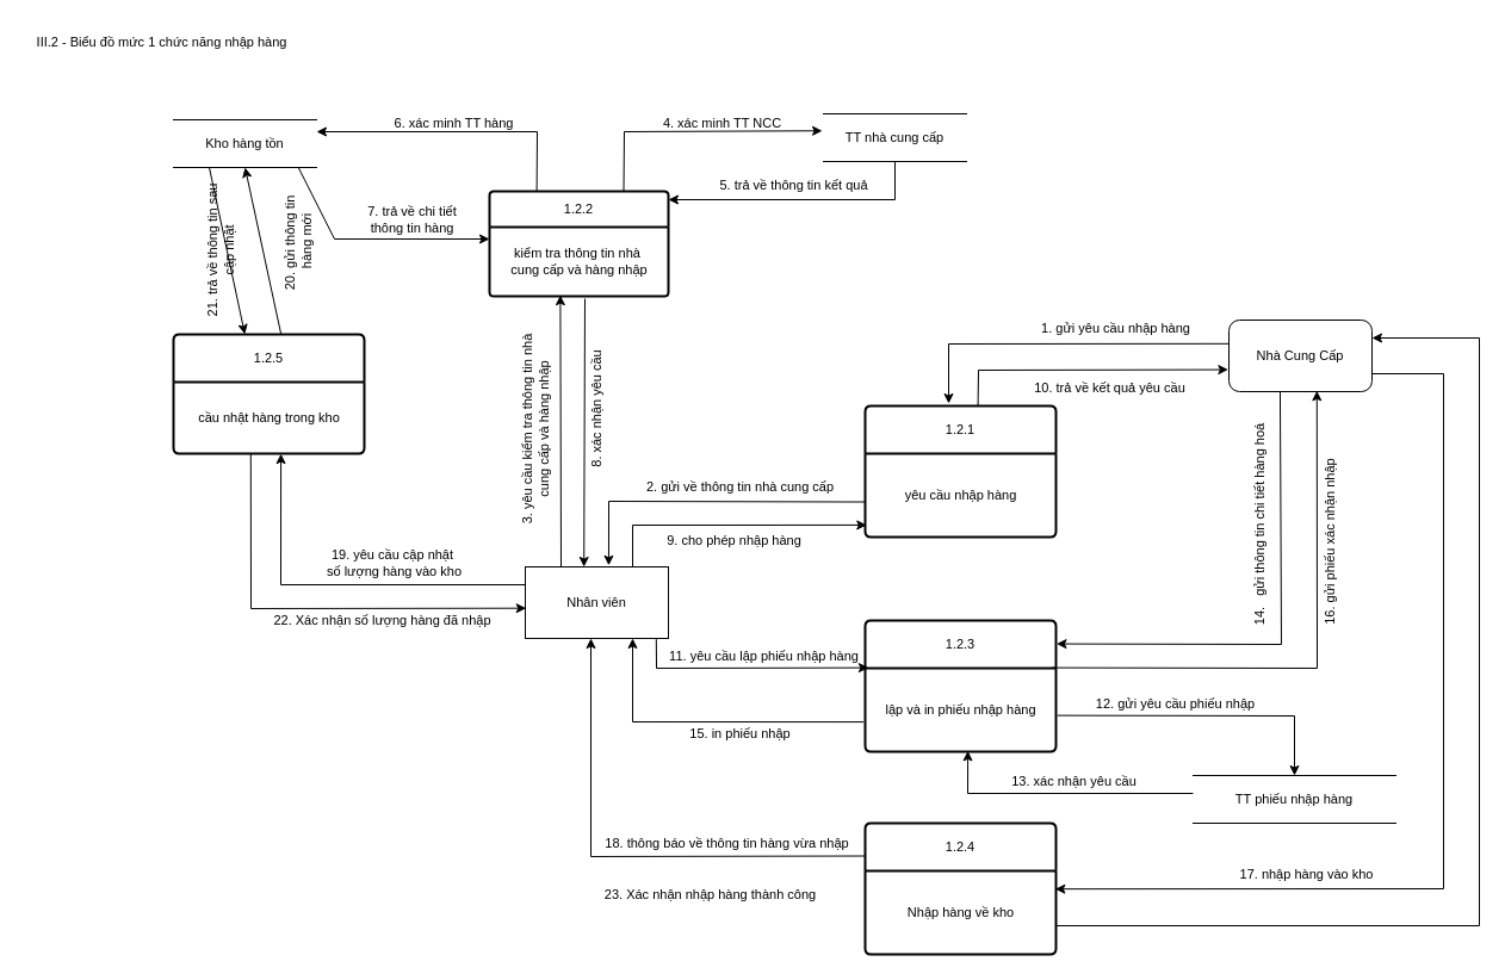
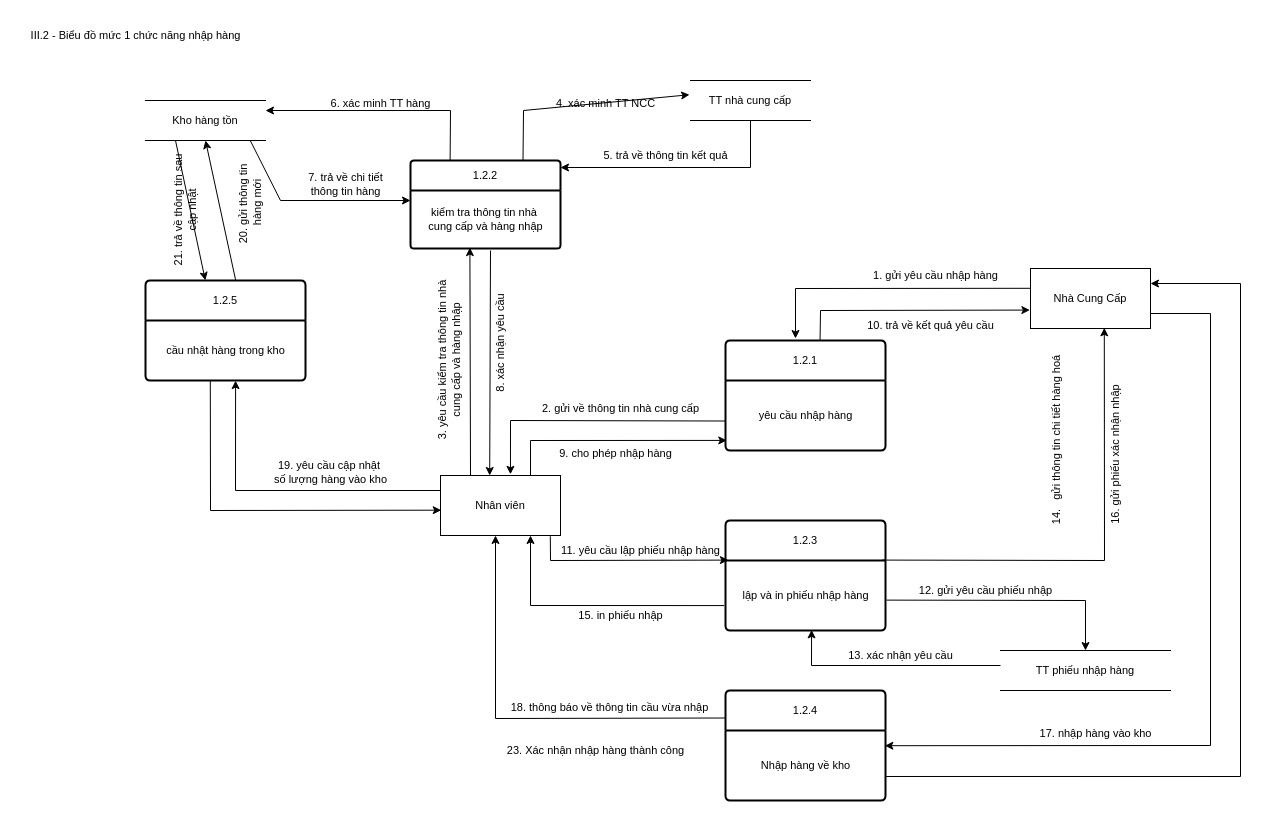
  <mxCell id="0" />
  <mxCell id="1" parent="0" />
  <mxCell id="2" value="1.2.3" style="swimlane;childLayout=stackLayout;horizontal=1;startSize=40;horizontalStack=0;rounded=1;fontSize=11;fontStyle=0;strokeWidth=2;resizeParent=0;resizeLast=1;shadow=0;dashed=0;align=center;arcSize=4;whiteSpace=wrap;html=1;" vertex="1" parent="1"><mxGeometry x="725" y="520" width="160" height="110" as="geometry"><mxRectangle x="515" y="-17" width="60" height="50" as="alternateBounds" /></mxGeometry></mxCell>
  <mxCell id="3" value="lập và in phiếu nhập hàng" style="text;html=1;align=center;verticalAlign=middle;resizable=0;points=[];autosize=1;strokeColor=none;fillColor=none;fontSize=11;" vertex="1" parent="2"><mxGeometry y="40" width="160" height="70" as="geometry" /></mxCell>
  <mxCell id="4" value="III.2 - Biểu đồ mức 1 chức năng nhập hàng" style="text;html=1;align=center;verticalAlign=middle;resizable=0;points=[];autosize=1;strokeColor=none;fillColor=none;fontSize=11;" vertex="1" parent="1"><mxGeometry x="20" y="20" width="230" height="30" as="geometry" /></mxCell>
- <mxCell id="5" value="Nhà Cung Cấp" style="whiteSpace=wrap;html=1;fontSize=11;rounded=1;" vertex="1" parent="1"><mxGeometry x="1030" y="268" width="120" height="60" as="geometry" /></mxCell>
+ <mxCell id="5" value="Nhà Cung Cấp" style="rounded=0;whiteSpace=wrap;html=1;fontSize=11;" vertex="1" parent="1"><mxGeometry x="1030" y="268" width="120" height="60" as="geometry" /></mxCell>
  <mxCell id="6" value="1.2.4" style="swimlane;childLayout=stackLayout;horizontal=1;startSize=40;horizontalStack=0;rounded=1;fontSize=11;fontStyle=0;strokeWidth=2;resizeParent=0;resizeLast=1;shadow=0;dashed=0;align=center;arcSize=4;whiteSpace=wrap;html=1;" vertex="1" parent="1"><mxGeometry x="725" y="690" width="160" height="110" as="geometry"><mxRectangle x="515" y="-17" width="60" height="50" as="alternateBounds" /></mxGeometry></mxCell>
  <mxCell id="7" value="Nhập&amp;nbsp;&lt;span style=&quot;background-color: transparent; color: light-dark(rgb(0, 0, 0), rgb(255, 255, 255));&quot;&gt;hàng về kho&lt;/span&gt;" style="text;html=1;align=center;verticalAlign=middle;resizable=0;points=[];autosize=1;strokeColor=none;fillColor=none;fontSize=11;" vertex="1" parent="6"><mxGeometry y="40" width="160" height="70" as="geometry" /></mxCell>
  <mxCell id="8" value="1.2.1" style="swimlane;childLayout=stackLayout;horizontal=1;startSize=40;horizontalStack=0;rounded=1;fontSize=11;fontStyle=0;strokeWidth=2;resizeParent=0;resizeLast=1;shadow=0;dashed=0;align=center;arcSize=4;whiteSpace=wrap;html=1;" vertex="1" parent="1"><mxGeometry x="725" y="340" width="160" height="110" as="geometry"><mxRectangle x="515" y="-17" width="60" height="50" as="alternateBounds" /></mxGeometry></mxCell>
  <mxCell id="9" value="yêu cầu nhập hàng" style="text;html=1;align=center;verticalAlign=middle;resizable=0;points=[];autosize=1;strokeColor=none;fillColor=none;fontSize=11;" vertex="1" parent="8"><mxGeometry y="40" width="160" height="70" as="geometry" /></mxCell>
  <mxCell id="10" value="TT phiếu nhập hàng" style="shape=partialRectangle;whiteSpace=wrap;html=1;left=0;right=0;fillColor=none;fontSize=11;" vertex="1" parent="1"><mxGeometry x="1000" y="650" width="170" height="40" as="geometry" /></mxCell>
  <mxCell id="11" value="Nhân viên" style="rounded=0;whiteSpace=wrap;html=1;fontSize=11;" vertex="1" parent="1"><mxGeometry x="440" y="475" width="120" height="60" as="geometry" /></mxCell>
  <mxCell id="12" value="" style="endArrow=classic;html=1;rounded=0;exitX=-0.003;exitY=0.33;exitDx=0;exitDy=0;exitPerimeter=0;fontSize=11;" edge="1" parent="1" source="5"><mxGeometry width="50" height="50" relative="1" as="geometry"><mxPoint x="765" y="440" as="sourcePoint" /><mxPoint x="795" y="338" as="targetPoint" /><Array as="points"><mxPoint x="795" y="288" /></Array></mxGeometry></mxCell>
  <mxCell id="13" value="1. gửi yêu cầu nhập hàng" style="text;html=1;align=center;verticalAlign=middle;resizable=0;points=[];autosize=1;strokeColor=none;fillColor=none;fontSize=11;" vertex="1" parent="1"><mxGeometry x="860" y="260" width="150" height="30" as="geometry" /></mxCell>
  <mxCell id="14" value="" style="endArrow=classic;html=1;rounded=0;exitX=0.003;exitY=0.579;exitDx=0;exitDy=0;exitPerimeter=0;entryX=0.583;entryY=-0.02;entryDx=0;entryDy=0;entryPerimeter=0;fontSize=11;" edge="1" parent="1" source="9" target="11"><mxGeometry width="50" height="50" relative="1" as="geometry"><mxPoint x="725" y="400" as="sourcePoint" /><mxPoint x="510" y="470" as="targetPoint" /><Array as="points"><mxPoint x="510" y="420" /></Array></mxGeometry></mxCell>
  <mxCell id="15" value="&lt;font&gt;2. gửi về thông tin nhà cung cấp&lt;/font&gt;" style="text;html=1;align=center;verticalAlign=middle;resizable=0;points=[];autosize=1;strokeColor=none;fillColor=none;fontSize=11;" vertex="1" parent="1"><mxGeometry x="530" y="393" width="180" height="30" as="geometry" /></mxCell>
  <mxCell id="16" value="1.2.2" style="swimlane;childLayout=stackLayout;horizontal=1;startSize=30;horizontalStack=0;rounded=1;fontSize=11;fontStyle=0;strokeWidth=2;resizeParent=0;resizeLast=1;shadow=0;dashed=0;align=center;arcSize=4;whiteSpace=wrap;html=1;" vertex="1" parent="1"><mxGeometry x="410" y="160" width="150" height="88" as="geometry"><mxRectangle x="515" y="-17" width="60" height="50" as="alternateBounds" /></mxGeometry></mxCell>
  <mxCell id="17" value="kiểm tra thông tin nhà&amp;nbsp;&lt;div&gt;cung cấp&amp;nbsp;&lt;span style=&quot;background-color: transparent; color: light-dark(rgb(0, 0, 0), rgb(255, 255, 255));&quot;&gt;và hàng nhập&lt;/span&gt;&lt;/div&gt;" style="text;html=1;align=center;verticalAlign=middle;resizable=0;points=[];autosize=1;strokeColor=none;fillColor=none;fontSize=11;" vertex="1" parent="16"><mxGeometry y="30" width="150" height="58" as="geometry" /></mxCell>
  <mxCell id="18" value="" style="endArrow=classic;html=1;rounded=0;exitX=0.25;exitY=0;exitDx=0;exitDy=0;entryX=0.396;entryY=0.985;entryDx=0;entryDy=0;entryPerimeter=0;fontSize=11;" edge="1" parent="1" source="11" target="17"><mxGeometry width="50" height="50" relative="1" as="geometry"><mxPoint x="620" y="390" as="sourcePoint" /><mxPoint x="470" y="310" as="targetPoint" /></mxGeometry></mxCell>
  <mxCell id="19" value="&lt;font&gt;3. yêu cầu kiểm tra thông tin nhà&lt;/font&gt;&lt;div&gt;&lt;font&gt;cung cấp và hàng nhập&lt;/font&gt;&lt;/div&gt;" style="text;html=1;align=center;verticalAlign=middle;resizable=0;points=[];autosize=1;strokeColor=none;fillColor=none;rotation=-90;fontSize=11;" vertex="1" parent="1"><mxGeometry x="359" y="340" width="180" height="40" as="geometry" /></mxCell>
- <mxCell id="20" value="TT nhà cung cấp" style="shape=partialRectangle;whiteSpace=wrap;html=1;left=0;right=0;fillColor=none;fontSize=11;" vertex="1" parent="1"><mxGeometry x="690" y="95" width="120" height="40" as="geometry" /></mxCell>
+ <mxCell id="20" value="TT nhà cung cấp" style="shape=partialRectangle;whiteSpace=wrap;html=1;left=0;right=0;fillColor=none;fontSize=11;" vertex="1" parent="1"><mxGeometry x="690" y="80" width="120" height="40" as="geometry" /></mxCell>
  <mxCell id="21" value="" style="endArrow=classic;html=1;rounded=0;entryX=0.41;entryY=0;entryDx=0;entryDy=0;entryPerimeter=0;fontSize=11;" edge="1" parent="1" target="11"><mxGeometry width="50" height="50" relative="1" as="geometry"><mxPoint x="490" y="250" as="sourcePoint" /><mxPoint x="489" y="470" as="targetPoint" /></mxGeometry></mxCell>
  <mxCell id="22" value="&lt;font&gt;8. xác nhận yêu cầu&lt;/font&gt;" style="text;html=1;align=center;verticalAlign=middle;resizable=0;points=[];autosize=1;strokeColor=none;fillColor=none;rotation=-90;fontSize=11;" vertex="1" parent="1"><mxGeometry x="440" y="328" width="120" height="30" as="geometry" /></mxCell>
  <mxCell id="23" value="" style="endArrow=classic;html=1;rounded=0;exitX=0.75;exitY=0;exitDx=0;exitDy=0;entryX=-0.008;entryY=0.356;entryDx=0;entryDy=0;entryPerimeter=0;fontSize=11;" edge="1" parent="1" source="16" target="20"><mxGeometry width="50" height="50" relative="1" as="geometry"><mxPoint x="610" y="180" as="sourcePoint" /><mxPoint x="660" y="130" as="targetPoint" /><Array as="points"><mxPoint x="523" y="110" /></Array></mxGeometry></mxCell>
  <mxCell id="24" value="&lt;font&gt;4. xác minh TT NCC&lt;/font&gt;" style="text;html=1;align=center;verticalAlign=middle;resizable=0;points=[];autosize=1;strokeColor=none;fillColor=none;rotation=0;fontSize=11;" vertex="1" parent="1"><mxGeometry x="545" y="88" width="120" height="30" as="geometry" /></mxCell>
  <mxCell id="25" value="" style="endArrow=classic;html=1;rounded=0;exitX=0.5;exitY=1;exitDx=0;exitDy=0;entryX=1;entryY=0;entryDx=0;entryDy=0;fontSize=11;" edge="1" parent="1" source="20"><mxGeometry width="50" height="50" relative="1" as="geometry"><mxPoint x="750" y="142" as="sourcePoint" /><mxPoint x="560" y="167" as="targetPoint" /><Array as="points"><mxPoint x="750" y="167" /></Array></mxGeometry></mxCell>
  <mxCell id="26" value="&lt;font&gt;5. trả về thông tin kết quả&lt;/font&gt;" style="text;html=1;align=center;verticalAlign=middle;resizable=0;points=[];autosize=1;strokeColor=none;fillColor=none;rotation=0;fontSize=11;" vertex="1" parent="1"><mxGeometry x="590" y="140" width="150" height="30" as="geometry" /></mxCell>
  <mxCell id="27" value="" style="endArrow=classic;html=1;rounded=0;exitX=0.75;exitY=0;exitDx=0;exitDy=0;entryX=0.008;entryY=0.856;entryDx=0;entryDy=0;entryPerimeter=0;fontSize=11;" edge="1" parent="1" source="11" target="9"><mxGeometry width="50" height="50" relative="1" as="geometry"><mxPoint x="810" y="480" as="sourcePoint" /><mxPoint x="860" y="430" as="targetPoint" /><Array as="points"><mxPoint x="530" y="440" /></Array></mxGeometry></mxCell>
  <mxCell id="28" value="&lt;font&gt;9. cho phép nhập hàng&lt;/font&gt;" style="text;html=1;align=center;verticalAlign=middle;resizable=0;points=[];autosize=1;strokeColor=none;fillColor=none;fontSize=11;" vertex="1" parent="1"><mxGeometry x="545" y="438" width="140" height="30" as="geometry" /></mxCell>
  <mxCell id="29" value="" style="endArrow=classic;html=1;rounded=0;exitX=0.591;exitY=0.002;exitDx=0;exitDy=0;exitPerimeter=0;entryX=-0.005;entryY=0.693;entryDx=0;entryDy=0;entryPerimeter=0;fontSize=11;" edge="1" parent="1" source="8" target="5"><mxGeometry width="50" height="50" relative="1" as="geometry"><mxPoint x="860" y="380" as="sourcePoint" /><mxPoint x="910" y="330" as="targetPoint" /><Array as="points"><mxPoint x="820" y="310" /></Array></mxGeometry></mxCell>
  <mxCell id="30" value="&lt;font&gt;10. trả về kết quả yêu cầu&lt;/font&gt;" style="text;html=1;align=center;verticalAlign=middle;resizable=0;points=[];autosize=1;strokeColor=none;fillColor=none;fontSize=11;" vertex="1" parent="1"><mxGeometry x="855" y="310" width="150" height="30" as="geometry" /></mxCell>
- <mxCell id="31" value="" style="endArrow=classic;html=1;rounded=0;exitX=0.358;exitY=0.993;exitDx=0;exitDy=0;exitPerimeter=0;entryX=1.003;entryY=0.178;entryDx=0;entryDy=0;entryPerimeter=0;fontSize=11;" edge="1" parent="1" source="5" target="2"><mxGeometry width="50" height="50" relative="1" as="geometry"><mxPoint x="860" y="560" as="sourcePoint" /><mxPoint x="910" y="510" as="targetPoint" /><Array as="points"><mxPoint x="1074" y="540" /></Array></mxGeometry></mxCell>
  <mxCell id="32" value="14.&amp;nbsp; &amp;nbsp;gửi thông tin chi tiết hàng hoá" style="text;html=1;align=center;verticalAlign=middle;resizable=0;points=[];autosize=1;strokeColor=none;fillColor=none;rotation=-90;fontSize=11;" vertex="1" parent="1"><mxGeometry x="961" y="425" width="190" height="30" as="geometry" /></mxCell>
  <mxCell id="33" value="" style="endArrow=classic;html=1;rounded=0;exitX=0.915;exitY=1.012;exitDx=0;exitDy=0;entryX=0.018;entryY=0.36;entryDx=0;entryDy=0;entryPerimeter=0;exitPerimeter=0;fontSize=11;" edge="1" parent="1" source="11" target="2"><mxGeometry width="50" height="50" relative="1" as="geometry"><mxPoint x="750" y="540" as="sourcePoint" /><mxPoint x="800" y="490" as="targetPoint" /><Array as="points"><mxPoint x="550" y="560" /></Array></mxGeometry></mxCell>
  <mxCell id="34" value="&lt;font&gt;11. yêu cầu lập phiếu nhập hàng&lt;/font&gt;" style="text;html=1;align=center;verticalAlign=middle;resizable=0;points=[];autosize=1;strokeColor=none;fillColor=none;fontSize=11;" vertex="1" parent="1"><mxGeometry x="550" y="535" width="180" height="30" as="geometry" /></mxCell>
  <mxCell id="35" value="" style="endArrow=classic;html=1;rounded=0;exitX=1.007;exitY=0.566;exitDx=0;exitDy=0;entryX=0.5;entryY=0;entryDx=0;entryDy=0;exitPerimeter=0;fontSize=11;" edge="1" parent="1" source="3" target="10"><mxGeometry width="50" height="50" relative="1" as="geometry"><mxPoint x="885" y="596" as="sourcePoint" /><mxPoint x="1191.02" y="596.36" as="targetPoint" /><Array as="points"><mxPoint x="1085" y="600" /></Array></mxGeometry></mxCell>
  <mxCell id="36" value="12. gửi yêu cầu phiếu nhập" style="text;html=1;align=center;verticalAlign=middle;resizable=0;points=[];autosize=1;strokeColor=none;fillColor=none;fontSize=11;" vertex="1" parent="1"><mxGeometry x="905" y="575" width="160" height="30" as="geometry" /></mxCell>
  <mxCell id="37" value="" style="endArrow=classic;html=1;rounded=0;entryX=0.538;entryY=0.991;entryDx=0;entryDy=0;entryPerimeter=0;exitX=0;exitY=0.25;exitDx=0;exitDy=0;fontSize=11;" edge="1" parent="1" target="3"><mxGeometry width="50" height="50" relative="1" as="geometry"><mxPoint x="1000" y="665" as="sourcePoint" /><mxPoint x="811.4" y="637.17" as="targetPoint" /><Array as="points"><mxPoint x="811" y="665" /></Array></mxGeometry></mxCell>
  <mxCell id="38" value="13. xác nhận yêu cầu" style="text;html=1;align=center;verticalAlign=middle;resizable=0;points=[];autosize=1;strokeColor=none;fillColor=none;fontSize=11;" vertex="1" parent="1"><mxGeometry x="835" y="640" width="130" height="30" as="geometry" /></mxCell>
  <mxCell id="39" value="" style="endArrow=classic;html=1;rounded=0;exitX=-0.008;exitY=0.644;exitDx=0;exitDy=0;exitPerimeter=0;entryX=0.75;entryY=1;entryDx=0;entryDy=0;fontSize=11;" edge="1" parent="1" source="3" target="11"><mxGeometry width="50" height="50" relative="1" as="geometry"><mxPoint x="710" y="610" as="sourcePoint" /><mxPoint x="760" y="560" as="targetPoint" /><Array as="points"><mxPoint x="530" y="605" /></Array></mxGeometry></mxCell>
  <mxCell id="40" value="" style="endArrow=classic;html=1;rounded=0;entryX=0.615;entryY=0.989;entryDx=0;entryDy=0;entryPerimeter=0;exitX=0.979;exitY=-0.006;exitDx=0;exitDy=0;exitPerimeter=0;fontSize=11;" edge="1" parent="1" source="3" target="5"><mxGeometry width="50" height="50" relative="1" as="geometry"><mxPoint x="890" y="560" as="sourcePoint" /><mxPoint x="1050" y="510" as="targetPoint" /><Array as="points"><mxPoint x="1104" y="560" /></Array></mxGeometry></mxCell>
  <mxCell id="41" value="15. in phiếu nhập" style="text;html=1;align=center;verticalAlign=middle;resizable=0;points=[];autosize=1;strokeColor=none;fillColor=none;fontSize=11;" vertex="1" parent="1"><mxGeometry x="565" y="600" width="110" height="30" as="geometry" /></mxCell>
  <mxCell id="42" value="16. gửi phiếu xác nhận nhập&amp;nbsp;" style="text;html=1;align=center;verticalAlign=middle;resizable=0;points=[];autosize=1;strokeColor=none;fillColor=none;rotation=-90;fontSize=11;" vertex="1" parent="1"><mxGeometry x="1030" y="438" width="170" height="30" as="geometry" /></mxCell>
  <mxCell id="43" value="" style="endArrow=classic;html=1;rounded=0;entryX=0.996;entryY=0.217;entryDx=0;entryDy=0;entryPerimeter=0;exitX=1;exitY=0.75;exitDx=0;exitDy=0;fontSize=11;" edge="1" parent="1" source="5" target="7"><mxGeometry width="50" height="50" relative="1" as="geometry"><mxPoint x="1080" y="490" as="sourcePoint" /><mxPoint x="1130" y="440" as="targetPoint" /><Array as="points"><mxPoint x="1210" y="313" /><mxPoint x="1210" y="745" /></Array></mxGeometry></mxCell>
  <mxCell id="44" value="17. nhập hàng vào kho" style="text;html=1;align=center;verticalAlign=middle;resizable=0;points=[];autosize=1;strokeColor=none;fillColor=none;fontSize=11;" vertex="1" parent="1"><mxGeometry x="1025" y="718" width="140" height="30" as="geometry" /></mxCell>
  <mxCell id="45" value="" style="endArrow=classic;html=1;rounded=0;exitX=1.004;exitY=0.657;exitDx=0;exitDy=0;exitPerimeter=0;entryX=1;entryY=0.25;entryDx=0;entryDy=0;fontSize=11;" edge="1" parent="1" source="7" target="5"><mxGeometry width="50" height="50" relative="1" as="geometry"><mxPoint x="1100" y="620" as="sourcePoint" /><mxPoint x="1150" y="570" as="targetPoint" /><Array as="points"><mxPoint x="1240" y="776" /><mxPoint x="1240" y="283" /></Array></mxGeometry></mxCell>
  <mxCell id="46" value="Kho hàng tồn" style="shape=partialRectangle;whiteSpace=wrap;html=1;left=0;right=0;fillColor=none;fontSize=11;" vertex="1" parent="1"><mxGeometry x="145" y="100" width="120" height="40" as="geometry" /></mxCell>
  <mxCell id="47" value="" style="endArrow=classic;html=1;rounded=0;exitX=0.264;exitY=0.003;exitDx=0;exitDy=0;entryX=1;entryY=0.25;entryDx=0;entryDy=0;exitPerimeter=0;fontSize=11;" edge="1" parent="1" source="16" target="46"><mxGeometry width="50" height="50" relative="1" as="geometry"><mxPoint x="720" y="230" as="sourcePoint" /><mxPoint x="770" y="180" as="targetPoint" /><Array as="points"><mxPoint x="450" y="110" /></Array></mxGeometry></mxCell>
  <mxCell id="48" value="6. xác minh TT hàng" style="text;html=1;align=center;verticalAlign=middle;resizable=0;points=[];autosize=1;strokeColor=none;fillColor=none;fontSize=11;" vertex="1" parent="1"><mxGeometry x="320" y="88" width="120" height="30" as="geometry" /></mxCell>
  <mxCell id="49" value="" style="endArrow=classic;html=1;rounded=0;exitX=0.873;exitY=1.001;exitDx=0;exitDy=0;exitPerimeter=0;fontSize=11;" edge="1" parent="1" source="46"><mxGeometry width="50" height="50" relative="1" as="geometry"><mxPoint x="740" y="230" as="sourcePoint" /><mxPoint x="410" y="200" as="targetPoint" /><Array as="points"><mxPoint x="280" y="200" /></Array></mxGeometry></mxCell>
  <mxCell id="50" value="7. trả về chi tiết&lt;div&gt;thông tin&amp;nbsp;&lt;span style=&quot;background-color: transparent; color: light-dark(rgb(0, 0, 0), rgb(255, 255, 255));&quot;&gt;hàng&lt;/span&gt;&lt;/div&gt;" style="text;html=1;align=center;verticalAlign=middle;resizable=0;points=[];autosize=1;strokeColor=none;fillColor=none;fontSize=11;" vertex="1" parent="1"><mxGeometry x="295" y="164" width="100" height="40" as="geometry" /></mxCell>
  <mxCell id="51" value="" style="endArrow=classic;html=1;rounded=0;exitX=0;exitY=0.25;exitDx=0;exitDy=0;entryX=0.5;entryY=1;entryDx=0;entryDy=0;fontSize=11;" edge="1" parent="1" source="6"><mxGeometry width="50" height="50" relative="1" as="geometry"><mxPoint x="720" y="717.5" as="sourcePoint" /><mxPoint x="495" y="535" as="targetPoint" /><Array as="points"><mxPoint x="495" y="718" /></Array></mxGeometry></mxCell>
- <mxCell id="52" value="18. thông báo về thông tin hàng vừa nhập" style="text;html=1;align=center;verticalAlign=middle;resizable=0;points=[];autosize=1;strokeColor=none;fillColor=none;fontSize=11;" vertex="1" parent="1"><mxGeometry x="494" y="692" width="230" height="30" as="geometry" /></mxCell>
+ <mxCell id="52" value="18. thông báo về thông tin cầu vừa nhập" style="text;html=1;align=center;verticalAlign=middle;resizable=0;points=[];autosize=1;strokeColor=none;fillColor=none;fontSize=11;" vertex="1" parent="1"><mxGeometry x="494" y="692" width="230" height="30" as="geometry" /></mxCell>
  <mxCell id="53" value="" style="endArrow=classic;html=1;rounded=0;exitX=0;exitY=0.25;exitDx=0;exitDy=0;entryX=0.563;entryY=1.002;entryDx=0;entryDy=0;entryPerimeter=0;fontSize=11;" edge="1" parent="1" source="11" target="58"><mxGeometry width="50" height="50" relative="1" as="geometry"><mxPoint x="540" y="400" as="sourcePoint" /><mxPoint x="590" y="350" as="targetPoint" /><Array as="points"><mxPoint x="235" y="490" /></Array></mxGeometry></mxCell>
  <mxCell id="54" value="&lt;font&gt;19. yêu cầu cập nhật&amp;nbsp;&lt;/font&gt;&lt;div&gt;&lt;font&gt;số lượng&amp;nbsp;&lt;span style=&quot;background-color: transparent; color: light-dark(rgb(0, 0, 0), rgb(255, 255, 255));&quot;&gt;hàng vào kho&lt;/span&gt;&lt;/font&gt;&lt;/div&gt;" style="text;html=1;align=center;verticalAlign=middle;resizable=0;points=[];autosize=1;strokeColor=none;fillColor=none;fontSize=11;" vertex="1" parent="1"><mxGeometry x="260" y="452" width="140" height="40" as="geometry" /></mxCell>
  <mxCell id="55" value="" style="endArrow=classic;html=1;rounded=0;exitX=0.405;exitY=1.004;exitDx=0;exitDy=0;entryX=0.006;entryY=0.578;entryDx=0;entryDy=0;entryPerimeter=0;exitPerimeter=0;fontSize=11;" edge="1" parent="1" source="58" target="11"><mxGeometry width="50" height="50" relative="1" as="geometry"><mxPoint x="610" y="550" as="sourcePoint" /><mxPoint x="660" y="500" as="targetPoint" /><Array as="points"><mxPoint x="210" y="510" /></Array></mxGeometry></mxCell>
- <mxCell id="56" value="&lt;font&gt;22. Xác nhận số lượng hàng đã nhập&lt;/font&gt;" style="text;html=1;align=center;verticalAlign=middle;resizable=0;points=[];autosize=1;strokeColor=none;fillColor=none;fontSize=11;" vertex="1" parent="1"><mxGeometry x="215" y="505" width="210" height="30" as="geometry" /></mxCell>
  <mxCell id="57" value="1.2.5" style="swimlane;childLayout=stackLayout;horizontal=1;startSize=40;horizontalStack=0;rounded=1;fontSize=11;fontStyle=0;strokeWidth=2;resizeParent=0;resizeLast=1;shadow=0;dashed=0;align=center;arcSize=4;whiteSpace=wrap;html=1;" vertex="1" parent="1"><mxGeometry x="145" y="280" width="160" height="100" as="geometry"><mxRectangle x="515" y="-17" width="60" height="50" as="alternateBounds" /></mxGeometry></mxCell>
  <mxCell id="58" value="cầu nhật hàng trong kho" style="text;html=1;align=center;verticalAlign=middle;resizable=0;points=[];autosize=1;strokeColor=none;fillColor=none;fontSize=11;" vertex="1" parent="57"><mxGeometry y="40" width="160" height="60" as="geometry" /></mxCell>
  <mxCell id="59" value="" style="endArrow=classic;html=1;rounded=0;exitX=0.563;exitY=-0.006;exitDx=0;exitDy=0;exitPerimeter=0;entryX=0.5;entryY=1;entryDx=0;entryDy=0;fontSize=11;" edge="1" parent="1" source="57" target="46"><mxGeometry width="50" height="50" relative="1" as="geometry"><mxPoint x="300" y="220" as="sourcePoint" /><mxPoint x="350" y="170" as="targetPoint" /></mxGeometry></mxCell>
  <mxCell id="60" value="&lt;font&gt;20. gửi thông tin&lt;/font&gt;&lt;div&gt;&lt;font&gt;&amp;nbsp;hàng mới&lt;/font&gt;&lt;/div&gt;" style="text;html=1;align=center;verticalAlign=middle;resizable=0;points=[];autosize=1;strokeColor=none;fillColor=none;rotation=-90;fontSize=11;" vertex="1" parent="1"><mxGeometry x="200" y="184" width="100" height="40" as="geometry" /></mxCell>
  <mxCell id="61" value="" style="endArrow=classic;html=1;rounded=0;exitX=0.25;exitY=1;exitDx=0;exitDy=0;entryX=0.374;entryY=-0.001;entryDx=0;entryDy=0;entryPerimeter=0;fontSize=11;" edge="1" parent="1" source="46" target="57"><mxGeometry width="50" height="50" relative="1" as="geometry"><mxPoint x="260" y="310" as="sourcePoint" /><mxPoint x="310" y="260" as="targetPoint" /></mxGeometry></mxCell>
  <mxCell id="62" value="&lt;font&gt;21. trả về thông tin sau&lt;/font&gt;&lt;div&gt;&lt;font&gt;cập nhật&lt;/font&gt;&lt;/div&gt;" style="text;html=1;align=center;verticalAlign=middle;resizable=0;points=[];autosize=1;strokeColor=none;fillColor=none;rotation=-90;fontSize=11;" vertex="1" parent="1"><mxGeometry x="115" y="190" width="140" height="40" as="geometry" /></mxCell>
  <mxCell id="63" value="23. Xác nhận nhập hàng thành công" style="text;html=1;align=center;verticalAlign=middle;resizable=0;points=[];autosize=1;strokeColor=none;fillColor=none;fontSize=11;" vertex="1" parent="1"><mxGeometry x="495" y="735" width="200" height="30" as="geometry" /></mxCell>
